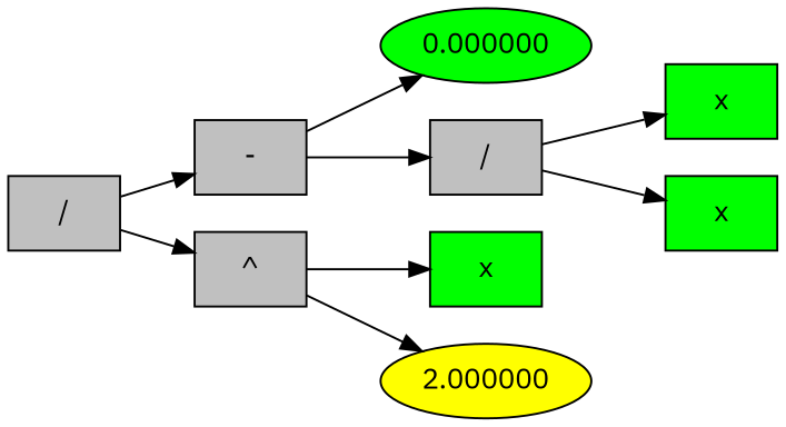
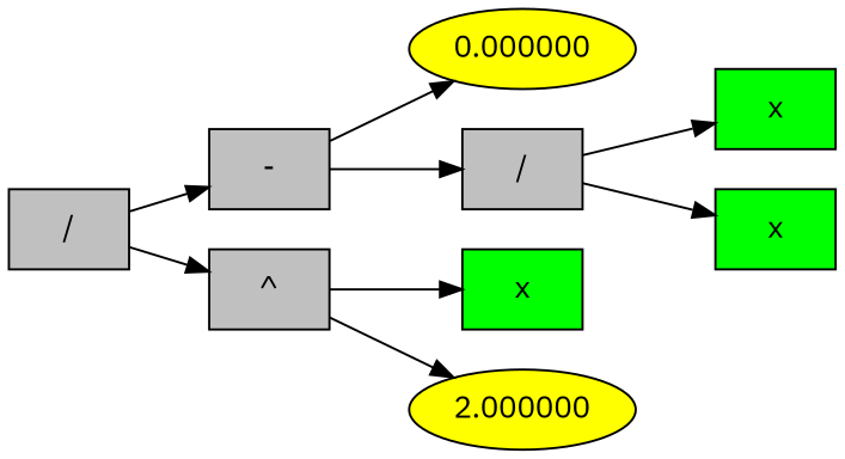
  digraph {
    rankdir=LR
    fontname="IBM Plex Sans"
    node [fillcolor=grey shape=box style=filled fontname="IBM Plex Sans"]
    edge [fontname="IBM Plex Sans"]
    n1 [label="/"]
    n2 [label="-"]
    n3 [label="^"]
-   n4 [fillcolor=green label=0.000000 shape=""]
+   n4 [fillcolor=yellow label=0.000000 shape=""]
    n5 [label="/"]
    n6 [fillcolor=green label=x]
    n7 [fillcolor=green label=x]
    n8 [fillcolor=green label=x]
    n9 [fillcolor=yellow label=2.000000 shape=""]
    n1 -> n2
    n1 -> n3
    n2 -> n4
    n2 -> n5
    n3 -> n8
    n3 -> n9
    n5 -> n6
    n5 -> n7
  }
